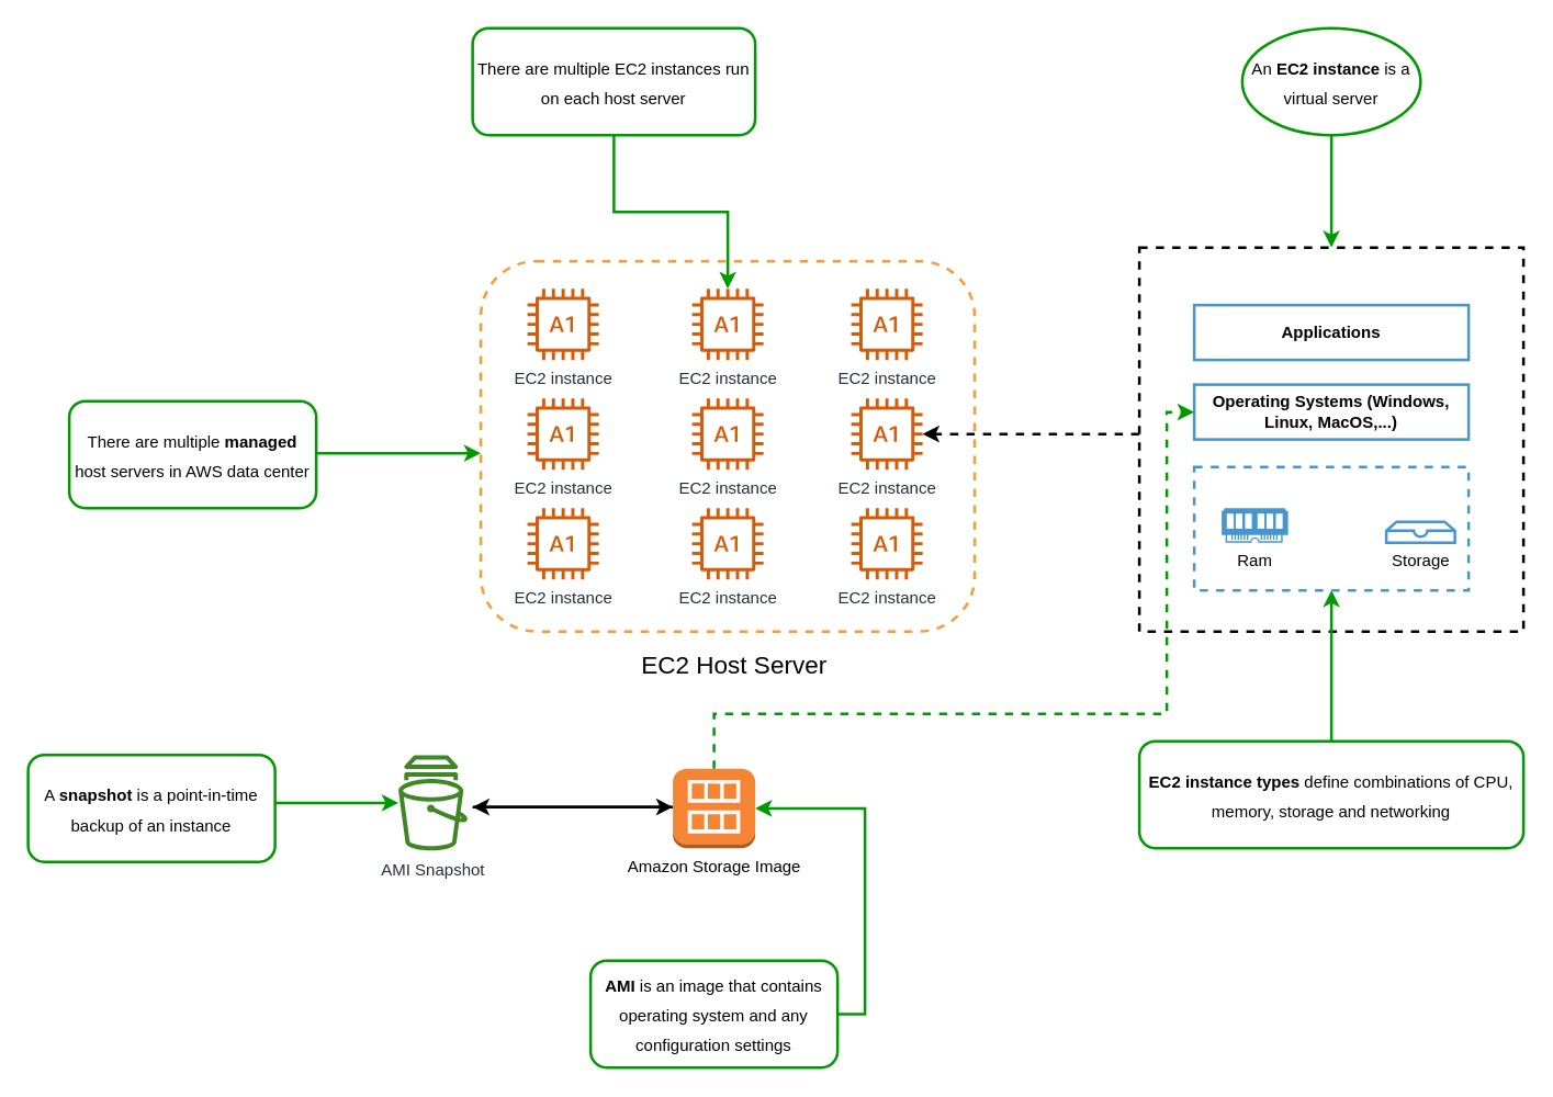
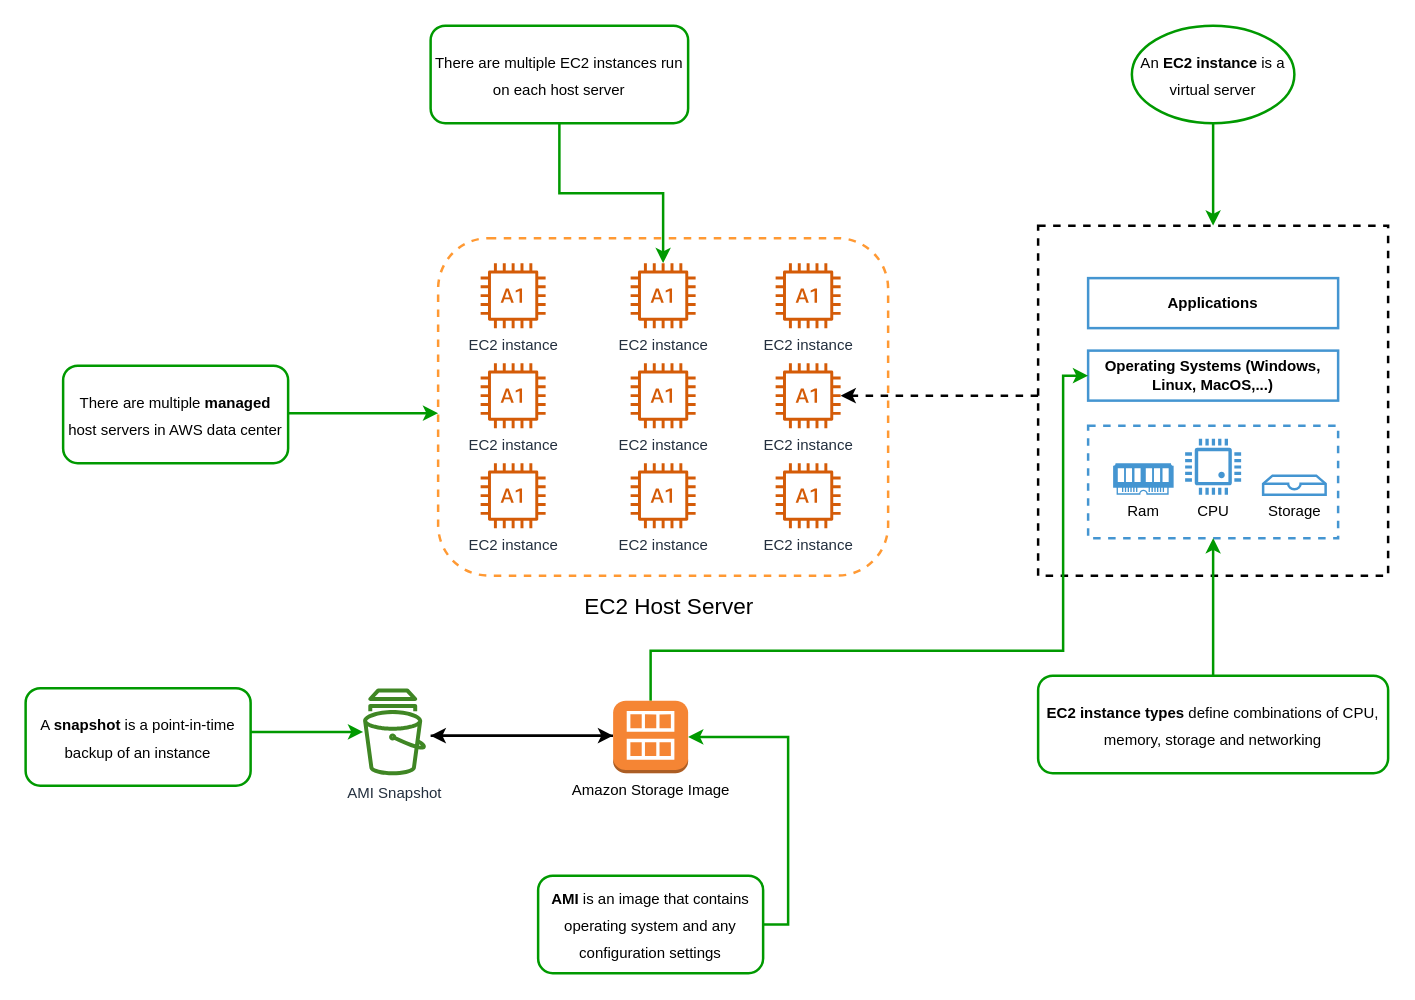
  <mxCell id="0" />
  <mxCell id="1" parent="0" />
  <mxCell id="2" value="" style="rounded=1;whiteSpace=wrap;html=1;fillColor=none;dashed=1;strokeWidth=2;strokeColor=#FF9933;" vertex="1" parent="1"><mxGeometry x="350" y="190" width="360" height="270" as="geometry" /></mxCell>
  <mxCell id="3" value="&lt;font style=&quot;font-size: 18px;&quot;&gt;EC2 Host Server&lt;/font&gt;" style="text;html=1;strokeColor=none;fillColor=none;align=center;verticalAlign=middle;whiteSpace=wrap;rounded=0;dashed=1;strokeWidth=2;" vertex="1" parent="1"><mxGeometry x="436" y="470" width="197.5" height="30" as="geometry" /></mxCell>
  <mxCell id="4" value="EC2 instance" style="sketch=0;outlineConnect=0;fontColor=#232F3E;gradientColor=none;fillColor=#D45B07;strokeColor=none;dashed=0;verticalLabelPosition=bottom;verticalAlign=top;align=center;html=1;fontSize=12;fontStyle=0;aspect=fixed;pointerEvents=1;shape=mxgraph.aws4.a1_instance;strokeWidth=2;" vertex="1" parent="1"><mxGeometry x="384" y="210" width="52" height="52" as="geometry" /></mxCell>
  <mxCell id="5" value="EC2 instance" style="sketch=0;outlineConnect=0;fontColor=#232F3E;gradientColor=none;fillColor=#D45B07;strokeColor=none;dashed=0;verticalLabelPosition=bottom;verticalAlign=top;align=center;html=1;fontSize=12;fontStyle=0;aspect=fixed;pointerEvents=1;shape=mxgraph.aws4.a1_instance;strokeWidth=2;" vertex="1" parent="1"><mxGeometry x="504" y="210" width="52" height="52" as="geometry" /></mxCell>
  <mxCell id="6" value="EC2 instance" style="sketch=0;outlineConnect=0;fontColor=#232F3E;gradientColor=none;fillColor=#D45B07;strokeColor=none;dashed=0;verticalLabelPosition=bottom;verticalAlign=top;align=center;html=1;fontSize=12;fontStyle=0;aspect=fixed;pointerEvents=1;shape=mxgraph.aws4.a1_instance;strokeWidth=2;" vertex="1" parent="1"><mxGeometry x="620" y="210" width="52" height="52" as="geometry" /></mxCell>
  <mxCell id="7" value="EC2 instance" style="sketch=0;outlineConnect=0;fontColor=#232F3E;gradientColor=none;fillColor=#D45B07;strokeColor=none;dashed=0;verticalLabelPosition=bottom;verticalAlign=top;align=center;html=1;fontSize=12;fontStyle=0;aspect=fixed;pointerEvents=1;shape=mxgraph.aws4.a1_instance;strokeWidth=2;" vertex="1" parent="1"><mxGeometry x="384" y="290" width="52" height="52" as="geometry" /></mxCell>
  <mxCell id="8" value="EC2 instance" style="sketch=0;outlineConnect=0;fontColor=#232F3E;gradientColor=none;fillColor=#D45B07;strokeColor=none;dashed=0;verticalLabelPosition=bottom;verticalAlign=top;align=center;html=1;fontSize=12;fontStyle=0;aspect=fixed;pointerEvents=1;shape=mxgraph.aws4.a1_instance;strokeWidth=2;" vertex="1" parent="1"><mxGeometry x="384" y="370" width="52" height="52" as="geometry" /></mxCell>
  <mxCell id="9" value="EC2 instance" style="sketch=0;outlineConnect=0;fontColor=#232F3E;gradientColor=none;fillColor=#D45B07;strokeColor=none;dashed=0;verticalLabelPosition=bottom;verticalAlign=top;align=center;html=1;fontSize=12;fontStyle=0;aspect=fixed;pointerEvents=1;shape=mxgraph.aws4.a1_instance;strokeWidth=2;" vertex="1" parent="1"><mxGeometry x="504" y="290" width="52" height="52" as="geometry" /></mxCell>
  <mxCell id="10" value="EC2 instance" style="sketch=0;outlineConnect=0;fontColor=#232F3E;gradientColor=none;fillColor=#D45B07;strokeColor=none;dashed=0;verticalLabelPosition=bottom;verticalAlign=top;align=center;html=1;fontSize=12;fontStyle=0;aspect=fixed;pointerEvents=1;shape=mxgraph.aws4.a1_instance;strokeWidth=2;" vertex="1" parent="1"><mxGeometry x="504" y="370" width="52" height="52" as="geometry" /></mxCell>
  <mxCell id="11" value="EC2 instance" style="sketch=0;outlineConnect=0;fontColor=#232F3E;gradientColor=none;fillColor=#D45B07;strokeColor=none;dashed=0;verticalLabelPosition=bottom;verticalAlign=top;align=center;html=1;fontSize=12;fontStyle=0;aspect=fixed;pointerEvents=1;shape=mxgraph.aws4.a1_instance;strokeWidth=2;" vertex="1" parent="1"><mxGeometry x="620" y="290" width="52" height="52" as="geometry" /></mxCell>
  <mxCell id="12" value="EC2 instance" style="sketch=0;outlineConnect=0;fontColor=#232F3E;gradientColor=none;fillColor=#D45B07;strokeColor=none;dashed=0;verticalLabelPosition=bottom;verticalAlign=top;align=center;html=1;fontSize=12;fontStyle=0;aspect=fixed;pointerEvents=1;shape=mxgraph.aws4.a1_instance;strokeWidth=2;" vertex="1" parent="1"><mxGeometry x="620" y="370" width="52" height="52" as="geometry" /></mxCell>
  <mxCell id="13" style="edgeStyle=orthogonalEdgeStyle;rounded=0;orthogonalLoop=1;jettySize=auto;html=1;fontSize=12;strokeColor=#009900;strokeWidth=2;" edge="1" parent="1" source="14" target="2"><mxGeometry relative="1" as="geometry"><Array as="points"><mxPoint x="290" y="330" /><mxPoint x="290" y="330" /></Array></mxGeometry></mxCell>
  <mxCell id="14" value="&lt;font style=&quot;font-size: 12px;&quot;&gt;There are multiple &lt;b&gt;managed &lt;/b&gt;host servers in AWS data center&lt;/font&gt;" style="rounded=1;whiteSpace=wrap;html=1;strokeColor=#009900;strokeWidth=2;fontSize=18;fillColor=default;" vertex="1" parent="1"><mxGeometry x="50" y="292" width="180" height="78" as="geometry" /></mxCell>
  <mxCell id="15" style="edgeStyle=orthogonalEdgeStyle;rounded=0;orthogonalLoop=1;jettySize=auto;html=1;strokeColor=#009900;strokeWidth=2;fontSize=12;" edge="1" parent="1" source="16" target="5"><mxGeometry relative="1" as="geometry" /></mxCell>
  <mxCell id="16" value="&lt;font style=&quot;font-size: 12px;&quot;&gt;There are multiple EC2 instances run on each host server&lt;/font&gt;" style="rounded=1;whiteSpace=wrap;html=1;strokeColor=#009900;strokeWidth=2;fontSize=18;fillColor=default;" vertex="1" parent="1"><mxGeometry x="344" width="206" height="78" as="geometry" y="20" /></mxCell>
  <mxCell id="17" style="edgeStyle=orthogonalEdgeStyle;rounded=0;orthogonalLoop=1;jettySize=auto;html=1;strokeColor=#000000;strokeWidth=2;fontSize=12;dashed=1;" edge="1" parent="1" source="18" target="11"><mxGeometry relative="1" as="geometry"><Array as="points"><mxPoint x="790" y="316" /><mxPoint x="790" y="316" /></Array></mxGeometry></mxCell>
  <mxCell id="18" value="" style="rounded=0;whiteSpace=wrap;html=1;strokeColor=default;strokeWidth=2;fontSize=12;fillColor=none;dashed=1;" vertex="1" parent="1"><mxGeometry x="830" y="180" width="280" height="280" as="geometry" /></mxCell>
  <mxCell id="19" value="" style="rounded=0;whiteSpace=wrap;html=1;dashed=1;strokeColor=#4495D1;strokeWidth=2;fontSize=12;fillColor=none;" vertex="1" parent="1"><mxGeometry x="870" y="340" width="200" height="90" as="geometry" /></mxCell>
  <mxCell id="20" value="Ram" style="pointerEvents=1;shadow=0;dashed=0;html=1;strokeColor=none;fillColor=#4495D1;labelPosition=center;verticalLabelPosition=bottom;verticalAlign=top;align=center;outlineConnect=0;shape=mxgraph.veeam.ram;strokeWidth=2;fontSize=12;" vertex="1" parent="1"><mxGeometry x="890" y="370" width="48.4" height="25.2" as="geometry" /></mxCell>
+ <mxCell id="21" value="CPU" style="pointerEvents=1;shadow=0;dashed=0;html=1;strokeColor=none;fillColor=#4495D1;labelPosition=center;verticalLabelPosition=bottom;verticalAlign=top;align=center;outlineConnect=0;shape=mxgraph.veeam.cpu;strokeWidth=2;fontSize=12;" vertex="1" parent="1"><mxGeometry x="947.6" y="350.4" width="44.8" height="44.8" as="geometry" /></mxCell>
  <mxCell id="22" value="Storage" style="html=1;verticalLabelPosition=bottom;align=center;labelBackgroundColor=#ffffff;verticalAlign=top;strokeWidth=2;strokeColor=#4495D1;shadow=0;dashed=0;shape=mxgraph.ios7.icons.storage;fontSize=12;fillColor=none;" vertex="1" parent="1"><mxGeometry x="1010" y="380" width="50" height="15.2" as="geometry" /></mxCell>
  <mxCell id="23" value="&lt;b&gt;Operating Systems (Windows, Linux, MacOS,...)&lt;/b&gt;" style="rounded=0;whiteSpace=wrap;html=1;strokeColor=#4495D1;strokeWidth=2;fontSize=12;fillColor=none;" vertex="1" parent="1"><mxGeometry x="870" y="280" width="200" height="40" as="geometry" /></mxCell>
  <mxCell id="24" value="&lt;b&gt;Applications&lt;/b&gt;" style="rounded=0;whiteSpace=wrap;html=1;strokeColor=#4495D1;strokeWidth=2;fontSize=12;fillColor=none;" vertex="1" parent="1"><mxGeometry x="870" y="222" width="200" height="40" as="geometry" /></mxCell>
  <mxCell id="25" style="edgeStyle=orthogonalEdgeStyle;rounded=0;orthogonalLoop=1;jettySize=auto;html=1;strokeColor=#009900;strokeWidth=2;fontSize=12;" edge="1" parent="1" source="26" target="18"><mxGeometry relative="1" as="geometry" /></mxCell>
  <mxCell id="26" value="&lt;font style=&quot;font-size: 12px;&quot;&gt;An &lt;b&gt;EC2 instance&lt;/b&gt; is a virtual server&lt;/font&gt;" style="ellipse;whiteSpace=wrap;html=1;strokeColor=#009900;strokeWidth=2;fontSize=18;fillColor=default;" vertex="1" parent="1"><mxGeometry x="905" width="130" height="78" as="geometry" y="20" /></mxCell>
  <mxCell id="27" style="edgeStyle=orthogonalEdgeStyle;rounded=0;orthogonalLoop=1;jettySize=auto;html=1;strokeColor=#009900;strokeWidth=2;fontSize=12;" edge="1" parent="1" source="28" target="19"><mxGeometry relative="1" as="geometry" /></mxCell>
  <mxCell id="28" value="&lt;span style=&quot;font-size: 12px;&quot;&gt;&lt;b&gt;EC2 instance types &lt;/b&gt;define combinations of CPU, memory, storage and networking&lt;/span&gt;" style="rounded=1;whiteSpace=wrap;html=1;strokeColor=#009900;strokeWidth=2;fontSize=18;fillColor=default;" vertex="1" parent="1"><mxGeometry x="830" y="540" width="280" height="78" as="geometry" /></mxCell>
- <mxCell id="29" style="edgeStyle=orthogonalEdgeStyle;rounded=0;orthogonalLoop=1;jettySize=auto;html=1;strokeColor=#009900;strokeWidth=2;fontSize=12;dashed=1;" edge="1" parent="1" source="31" target="23"><mxGeometry relative="1" as="geometry"><Array as="points"><mxPoint x="520" y="520" /><mxPoint x="850" y="520" /><mxPoint x="850" y="300" /></Array></mxGeometry></mxCell>
+ <mxCell id="29" style="edgeStyle=orthogonalEdgeStyle;rounded=0;orthogonalLoop=1;jettySize=auto;html=1;strokeColor=#009900;strokeWidth=2;fontSize=12;" edge="1" parent="1" source="31" target="23"><mxGeometry relative="1" as="geometry"><Array as="points"><mxPoint x="520" y="520" /><mxPoint x="850" y="520" /><mxPoint x="850" y="300" /></Array></mxGeometry></mxCell>
  <mxCell id="30" style="edgeStyle=orthogonalEdgeStyle;rounded=0;orthogonalLoop=1;jettySize=auto;html=1;strokeColor=#000000;strokeWidth=2;fontSize=12;" edge="1" parent="1"><mxGeometry relative="1" as="geometry"><mxPoint x="490" y="588.011" as="sourcePoint" /><mxPoint x="344" y="588.011" as="targetPoint" /><Array as="points"><mxPoint x="450" y="588" /><mxPoint x="450" y="588" /></Array></mxGeometry></mxCell>
  <mxCell id="31" value="Amazon Storage Image" style="outlineConnect=0;dashed=0;verticalLabelPosition=bottom;verticalAlign=top;align=center;html=1;shape=mxgraph.aws3.ami;fillColor=#F58534;gradientColor=none;strokeColor=#4495D1;strokeWidth=2;fontSize=12;" vertex="1" parent="1"><mxGeometry x="490" y="560" width="60" height="58" as="geometry" /></mxCell>
  <mxCell id="32" style="edgeStyle=orthogonalEdgeStyle;rounded=0;orthogonalLoop=1;jettySize=auto;html=1;strokeColor=#000000;strokeWidth=2;fontSize=12;" edge="1" parent="1"><mxGeometry relative="1" as="geometry"><mxPoint x="344" y="588" as="sourcePoint" /><mxPoint x="490" y="588" as="targetPoint" /><Array as="points"><mxPoint x="420" y="588" /><mxPoint x="420" y="588" /></Array></mxGeometry></mxCell>
  <mxCell id="33" value="AMI Snapshot" style="sketch=0;outlineConnect=0;fontColor=#232F3E;gradientColor=none;fillColor=#3F8624;strokeColor=none;dashed=0;verticalLabelPosition=bottom;verticalAlign=top;align=center;html=1;fontSize=12;fontStyle=0;aspect=fixed;pointerEvents=1;shape=mxgraph.aws4.snapshot;strokeWidth=2;" vertex="1" parent="1"><mxGeometry x="290" y="550" width="50.26" height="70" as="geometry" /></mxCell>
  <mxCell id="34" style="edgeStyle=orthogonalEdgeStyle;rounded=0;orthogonalLoop=1;jettySize=auto;html=1;strokeColor=#009900;strokeWidth=2;fontSize=12;" edge="1" parent="1" source="35" target="33"><mxGeometry relative="1" as="geometry"><Array as="points"><mxPoint x="230" y="585" /><mxPoint x="230" y="585" /></Array></mxGeometry></mxCell>
  <mxCell id="35" value="&lt;span style=&quot;font-size: 12px;&quot;&gt;A &lt;b&gt;snapshot&lt;/b&gt;&amp;nbsp;is a point-in-time backup of an instance&lt;/span&gt;" style="rounded=1;whiteSpace=wrap;html=1;strokeColor=#009900;strokeWidth=2;fontSize=18;fillColor=default;" vertex="1" parent="1"><mxGeometry x="20" y="550" width="180" height="78" as="geometry" /></mxCell>
  <mxCell id="36" style="edgeStyle=orthogonalEdgeStyle;rounded=0;orthogonalLoop=1;jettySize=auto;html=1;strokeColor=#009900;strokeWidth=2;fontSize=12;" edge="1" parent="1" source="37" target="31"><mxGeometry relative="1" as="geometry"><Array as="points"><mxPoint x="630" y="739" /><mxPoint x="630" y="589" /></Array></mxGeometry></mxCell>
  <mxCell id="37" value="&lt;span style=&quot;font-size: 12px;&quot;&gt;&lt;b&gt;AMI&lt;/b&gt;&amp;nbsp;is an image that contains operating system and any configuration settings&lt;/span&gt;" style="rounded=1;whiteSpace=wrap;html=1;strokeColor=#009900;strokeWidth=2;fontSize=18;fillColor=default;" vertex="1" parent="1"><mxGeometry x="430" y="700" width="180" height="78" as="geometry" /></mxCell>
